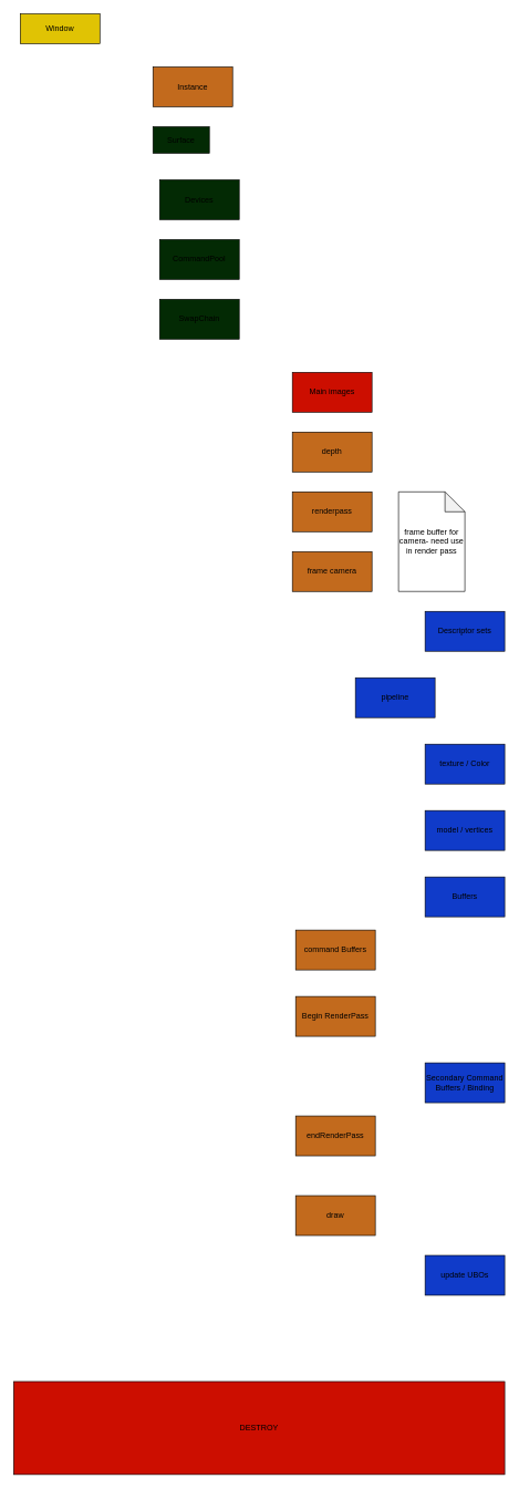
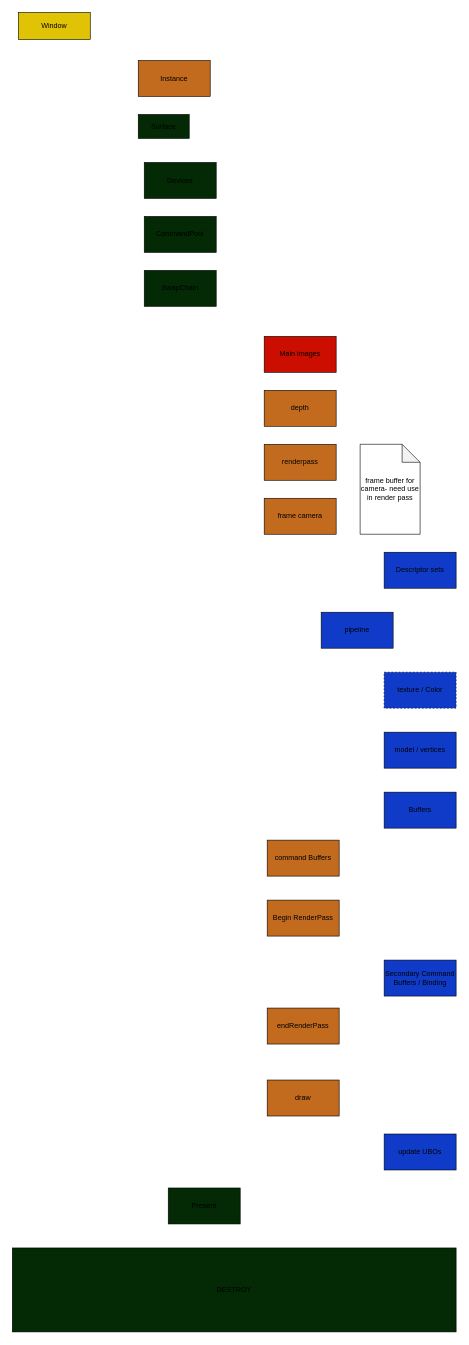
  <mxCell id="0" />
  <mxCell id="1" parent="0" />
  <mxCell id="2" value="Devices" style="rounded=0;whiteSpace=wrap;html=1;fillColor=#032A04;" parent="1" vertex="1"><mxGeometry x="240" y="270" width="120" height="60" as="geometry" /></mxCell>
  <mxCell id="3" value="Instance" style="rounded=0;whiteSpace=wrap;html=1;fillColor=#c26a1d;" parent="1" vertex="1"><mxGeometry x="230" y="100" width="120" height="60" as="geometry" /></mxCell>
  <mxCell id="4" value="Window" style="rounded=0;whiteSpace=wrap;html=1;fillColor=#E0C304;" parent="1" vertex="1"><mxGeometry x="30" y="20" width="120" height="45" as="geometry" /></mxCell>
  <mxCell id="5" value="SwapChain" style="rounded=0;whiteSpace=wrap;html=1;fillColor=#032A04;" parent="1" vertex="1"><mxGeometry x="240" y="450" width="120" height="60" as="geometry" /></mxCell>
  <mxCell id="6" value="Main images" style="rounded=0;whiteSpace=wrap;html=1;fillColor=#cc0e00;" parent="1" vertex="1"><mxGeometry x="440" y="560" width="120" height="60" as="geometry" /></mxCell>
  <mxCell id="7" value="renderpass" style="rounded=0;whiteSpace=wrap;html=1;fillColor=#C26A1D;" parent="1" vertex="1"><mxGeometry x="440" y="740" width="120" height="60" as="geometry" /></mxCell>
  <mxCell id="8" value="Descriptor sets" style="rounded=0;whiteSpace=wrap;html=1;fillColor=#103BC9;" parent="1" vertex="1"><mxGeometry x="640" y="920" width="120" height="60" as="geometry" /></mxCell>
  <mxCell id="9" value="pipeline" style="rounded=0;whiteSpace=wrap;html=1;fillColor=#103BC9;" parent="1" vertex="1"><mxGeometry x="535" y="1020" width="120" height="60" as="geometry" /></mxCell>
  <mxCell id="10" value="frame camera" style="rounded=0;whiteSpace=wrap;html=1;fillColor=#C26A1D;" parent="1" vertex="1"><mxGeometry x="440" y="830" width="120" height="60" as="geometry" /></mxCell>
  <mxCell id="11" value="depth" style="rounded=0;whiteSpace=wrap;html=1;fillColor=#C26A1D;" parent="1" vertex="1"><mxGeometry x="440" y="650" width="120" height="60" as="geometry" /></mxCell>
  <mxCell id="12" value="CommandPool" style="rounded=0;whiteSpace=wrap;html=1;fillColor=#032A04;" parent="1" vertex="1"><mxGeometry x="240" y="360" width="120" height="60" as="geometry" /></mxCell>
- <mxCell id="13" value="texture / Color" style="rounded=0;whiteSpace=wrap;html=1;fillColor=#103BC9;" parent="1" vertex="1"><mxGeometry x="640" y="1120" width="120" height="60" as="geometry" /></mxCell>
+ <mxCell id="13" value="texture / Color" style="rounded=0;whiteSpace=wrap;html=1;fillColor=#103BC9;dashed=1;" parent="1" vertex="1"><mxGeometry x="640" y="1120" width="120" height="60" as="geometry" /></mxCell>
  <mxCell id="14" value="model / vertices" style="rounded=0;whiteSpace=wrap;html=1;fillColor=#103BC9;" parent="1" vertex="1"><mxGeometry x="640" y="1220" width="120" height="60" as="geometry" /></mxCell>
  <mxCell id="15" value="Buffers" style="rounded=0;whiteSpace=wrap;html=1;fillColor=#103BC9;" parent="1" vertex="1"><mxGeometry x="640" y="1320" width="120" height="60" as="geometry" /></mxCell>
  <mxCell id="16" value="command Buffers" style="rounded=0;whiteSpace=wrap;html=1;fillColor=#C26A1D;" parent="1" vertex="1"><mxGeometry x="445" y="1400" width="120" height="60" as="geometry" /></mxCell>
  <mxCell id="17" value="Secondary Command Buffers / Binding" style="rounded=0;whiteSpace=wrap;html=1;fillColor=#103BC9;" parent="1" vertex="1"><mxGeometry x="640" y="1600" width="120" height="60" as="geometry" /></mxCell>
  <mxCell id="18" value="endRenderPass" style="rounded=0;whiteSpace=wrap;html=1;fillColor=#C26A1D;" parent="1" vertex="1"><mxGeometry x="445" y="1680" width="120" height="60" as="geometry" /></mxCell>
  <mxCell id="19" value="Begin RenderPass" style="rounded=0;whiteSpace=wrap;html=1;fillColor=#C26A1D;" parent="1" vertex="1"><mxGeometry x="445" y="1500" width="120" height="60" as="geometry" /></mxCell>
  <mxCell id="20" value="frame buffer for camera- need use in render pass" style="shape=note;whiteSpace=wrap;html=1;backgroundOutline=1;darkOpacity=0.05;" parent="1" vertex="1"><mxGeometry x="600" y="740" width="100" height="150" as="geometry" /></mxCell>
  <mxCell id="21" value="update UBOs" style="rounded=0;whiteSpace=wrap;html=1;fillColor=#103BC9;" parent="1" vertex="1"><mxGeometry x="640" y="1890" width="120" height="60" as="geometry" /></mxCell>
  <mxCell id="22" value="draw" style="rounded=0;whiteSpace=wrap;html=1;fillColor=#C26A1D;" parent="1" vertex="1"><mxGeometry x="445" y="1800" width="120" height="60" as="geometry" /></mxCell>
+ <mxCell id="23" value="Present" style="rounded=0;whiteSpace=wrap;html=1;fillColor=#032A04;" parent="1" vertex="1"><mxGeometry x="280" y="1980" width="120" height="60" as="geometry" /></mxCell>
  <mxCell id="24" value="Surface" style="rounded=0;whiteSpace=wrap;html=1;fillColor=#032A04;" parent="1" vertex="1"><mxGeometry x="230" y="190" width="85" height="40" as="geometry" /></mxCell>
- <mxCell id="25" value="DESTROY" style="rounded=0;whiteSpace=wrap;html=1;fillColor=#CC0E00;" vertex="1" parent="1"><mxGeometry x="20" y="2080" width="740" height="140" as="geometry" /></mxCell>
+ <mxCell id="25" value="DESTROY" style="rounded=0;whiteSpace=wrap;html=1;fillColor=#032a04;" vertex="1" parent="1"><mxGeometry x="20" y="2080" width="740" height="140" as="geometry" /></mxCell>
